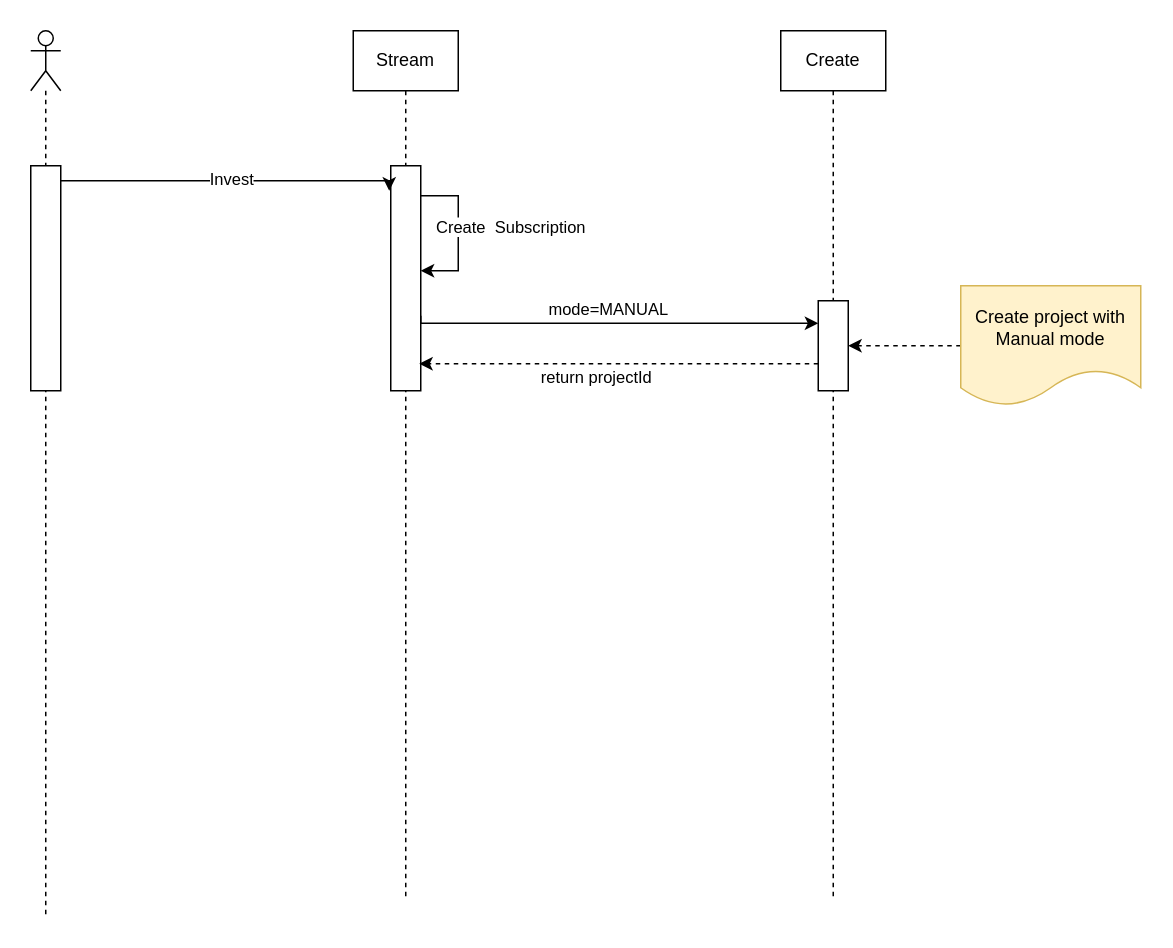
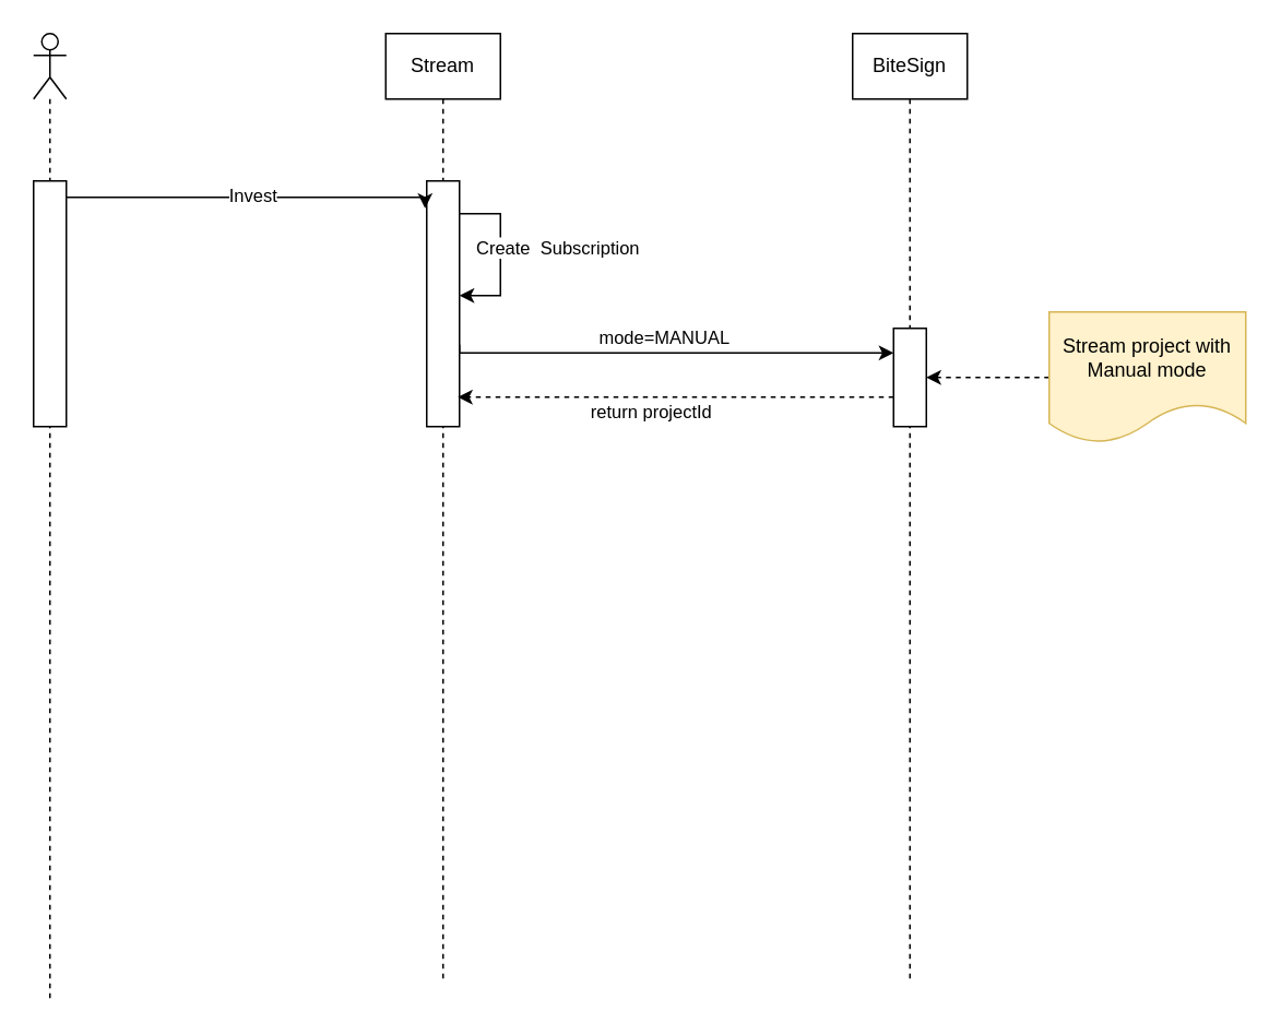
  <mxCell id="0" />
  <mxCell id="1" parent="0" />
  <mxCell id="2" value="" style="shape=umlLifeline;perimeter=lifelinePerimeter;whiteSpace=wrap;html=1;container=1;dropTarget=0;collapsible=0;recursiveResize=0;outlineConnect=0;portConstraint=eastwest;newEdgeStyle={&quot;edgeStyle&quot;:&quot;elbowEdgeStyle&quot;,&quot;elbow&quot;:&quot;vertical&quot;,&quot;curved&quot;:0,&quot;rounded&quot;:0};participant=umlActor;" vertex="1" parent="1"><mxGeometry x="20" y="20" width="20" height="590" as="geometry" /></mxCell>
  <mxCell id="3" value="Stream" style="shape=umlLifeline;perimeter=lifelinePerimeter;whiteSpace=wrap;html=1;container=1;dropTarget=0;collapsible=0;recursiveResize=0;outlineConnect=0;portConstraint=eastwest;newEdgeStyle={&quot;edgeStyle&quot;:&quot;elbowEdgeStyle&quot;,&quot;elbow&quot;:&quot;vertical&quot;,&quot;curved&quot;:0,&quot;rounded&quot;:0};" vertex="1" parent="1"><mxGeometry x="235" y="20" width="70" height="580" as="geometry" /></mxCell>
- <mxCell id="4" value="Create" style="shape=umlLifeline;perimeter=lifelinePerimeter;whiteSpace=wrap;html=1;container=1;dropTarget=0;collapsible=0;recursiveResize=0;outlineConnect=0;portConstraint=eastwest;newEdgeStyle={&quot;edgeStyle&quot;:&quot;elbowEdgeStyle&quot;,&quot;elbow&quot;:&quot;vertical&quot;,&quot;curved&quot;:0,&quot;rounded&quot;:0};" vertex="1" parent="1"><mxGeometry x="520" y="20" width="70" height="580" as="geometry" /></mxCell>
+ <mxCell id="4" value="BiteSign" style="shape=umlLifeline;perimeter=lifelinePerimeter;whiteSpace=wrap;html=1;container=1;dropTarget=0;collapsible=0;recursiveResize=0;outlineConnect=0;portConstraint=eastwest;newEdgeStyle={&quot;edgeStyle&quot;:&quot;elbowEdgeStyle&quot;,&quot;elbow&quot;:&quot;vertical&quot;,&quot;curved&quot;:0,&quot;rounded&quot;:0};" vertex="1" parent="1"><mxGeometry x="520" y="20" width="70" height="580" as="geometry" /></mxCell>
  <mxCell id="5" style="edgeStyle=orthogonalEdgeStyle;rounded=0;orthogonalLoop=1;jettySize=auto;html=1;entryX=0;entryY=0.25;entryDx=0;entryDy=0;exitX=1;exitY=0.667;exitDx=0;exitDy=0;exitPerimeter=0;" edge="1" parent="1" source="7" target="15"><mxGeometry relative="1" as="geometry"><Array as="points"><mxPoint x="280" y="215" /></Array></mxGeometry></mxCell>
  <mxCell id="6" value="mode=MANUAL" style="edgeLabel;html=1;align=center;verticalAlign=middle;resizable=0;points=[];" vertex="1" connectable="0" parent="5"><mxGeometry x="-0.043" y="2" relative="1" as="geometry"><mxPoint y="-8" as="offset" /></mxGeometry></mxCell>
  <mxCell id="7" value="" style="rounded=0;whiteSpace=wrap;html=1;" vertex="1" parent="1"><mxGeometry x="260" y="110" width="20" height="150" as="geometry" /></mxCell>
  <mxCell id="8" style="edgeStyle=orthogonalEdgeStyle;rounded=0;orthogonalLoop=1;jettySize=auto;html=1;entryX=-0.05;entryY=0.111;entryDx=0;entryDy=0;entryPerimeter=0;" edge="1" parent="1" source="10" target="7"><mxGeometry relative="1" as="geometry"><Array as="points"><mxPoint x="90" y="120" /><mxPoint x="90" y="120" /></Array></mxGeometry></mxCell>
  <mxCell id="9" value="Invest" style="edgeLabel;html=1;align=center;verticalAlign=middle;resizable=0;points=[];" vertex="1" connectable="0" parent="8"><mxGeometry y="2" relative="1" as="geometry"><mxPoint as="offset" /></mxGeometry></mxCell>
  <mxCell id="10" value="" style="rounded=0;whiteSpace=wrap;html=1;" vertex="1" parent="1"><mxGeometry x="20" y="110" width="20" height="150" as="geometry" /></mxCell>
  <mxCell id="11" style="edgeStyle=orthogonalEdgeStyle;rounded=0;orthogonalLoop=1;jettySize=auto;html=1;elbow=vertical;" edge="1" parent="1" source="7" target="7"><mxGeometry relative="1" as="geometry"><Array as="points"><mxPoint x="305" y="130" /><mxPoint x="295" y="180" /></Array></mxGeometry></mxCell>
  <mxCell id="12" value="Create&amp;nbsp; Subscription" style="edgeLabel;html=1;align=center;verticalAlign=middle;resizable=0;points=[];" vertex="1" connectable="0" parent="11"><mxGeometry x="-0.631" y="2" relative="1" as="geometry"><mxPoint x="41" y="22" as="offset" /></mxGeometry></mxCell>
  <mxCell id="13" style="edgeStyle=orthogonalEdgeStyle;rounded=0;orthogonalLoop=1;jettySize=auto;html=1;entryX=0.95;entryY=0.88;entryDx=0;entryDy=0;entryPerimeter=0;dashed=1;" edge="1" parent="1" source="15" target="7"><mxGeometry relative="1" as="geometry"><Array as="points"><mxPoint x="330" y="242" /><mxPoint x="330" y="242" /></Array></mxGeometry></mxCell>
  <mxCell id="14" value="return projectId" style="edgeLabel;html=1;align=center;verticalAlign=middle;resizable=0;points=[];" vertex="1" connectable="0" parent="13"><mxGeometry x="0.121" y="-3" relative="1" as="geometry"><mxPoint y="11" as="offset" /></mxGeometry></mxCell>
  <mxCell id="15" value="" style="rounded=0;whiteSpace=wrap;html=1;" vertex="1" parent="1"><mxGeometry x="545" y="200" width="20" height="60" as="geometry" /></mxCell>
  <mxCell id="16" style="edgeStyle=orthogonalEdgeStyle;rounded=0;orthogonalLoop=1;jettySize=auto;html=1;entryX=1;entryY=0.5;entryDx=0;entryDy=0;dashed=1;" edge="1" parent="1" source="17" target="15"><mxGeometry relative="1" as="geometry" /></mxCell>
- <mxCell id="17" value="Create project with Manual mode" style="shape=document;whiteSpace=wrap;html=1;boundedLbl=1;fillColor=#fff2cc;strokeColor=#d6b656;" vertex="1" parent="1"><mxGeometry x="640" y="190" width="120" height="80" as="geometry" /></mxCell>
+ <mxCell id="17" value="Stream project with Manual mode" style="shape=document;whiteSpace=wrap;html=1;boundedLbl=1;fillColor=#fff2cc;strokeColor=#d6b656;" vertex="1" parent="1"><mxGeometry x="640" y="190" width="120" height="80" as="geometry" /></mxCell>
